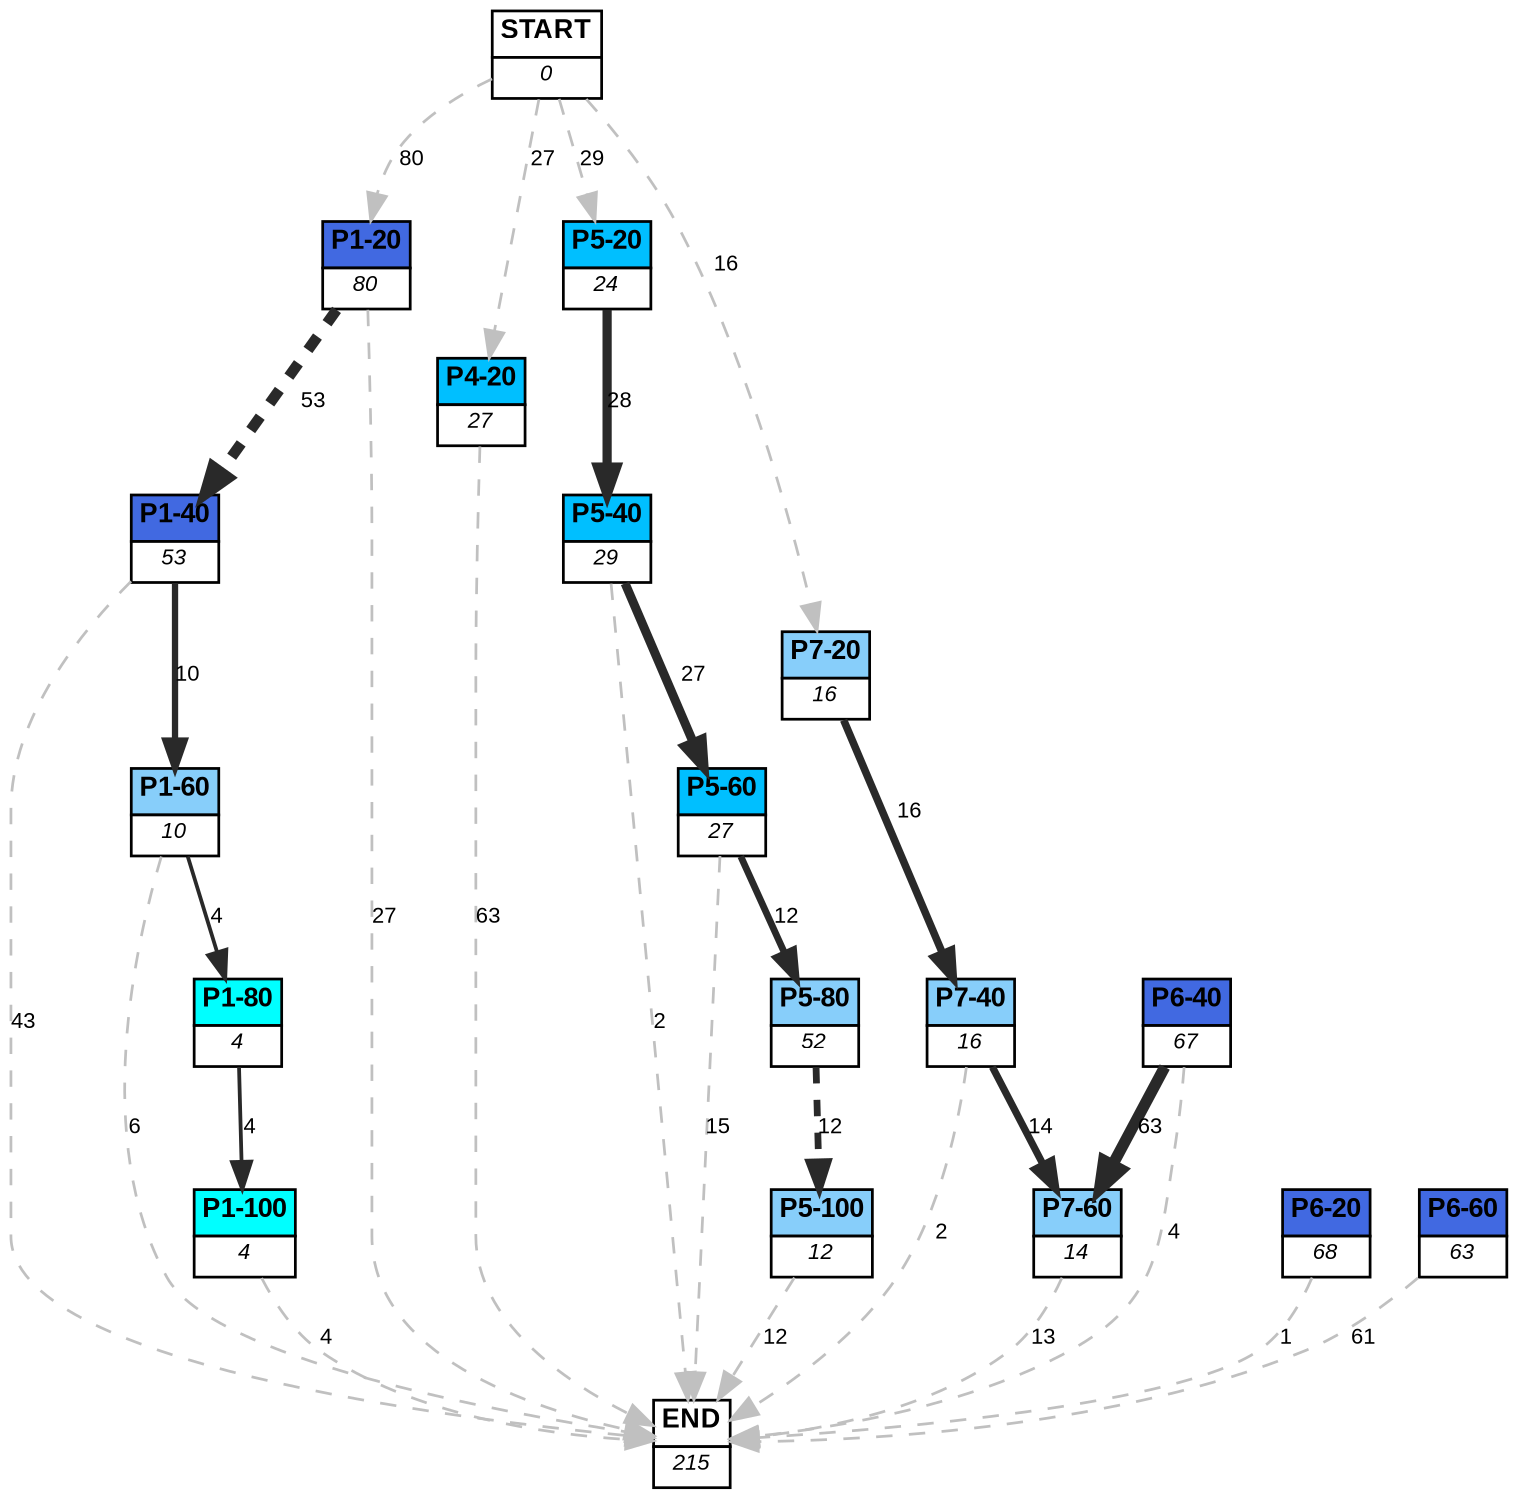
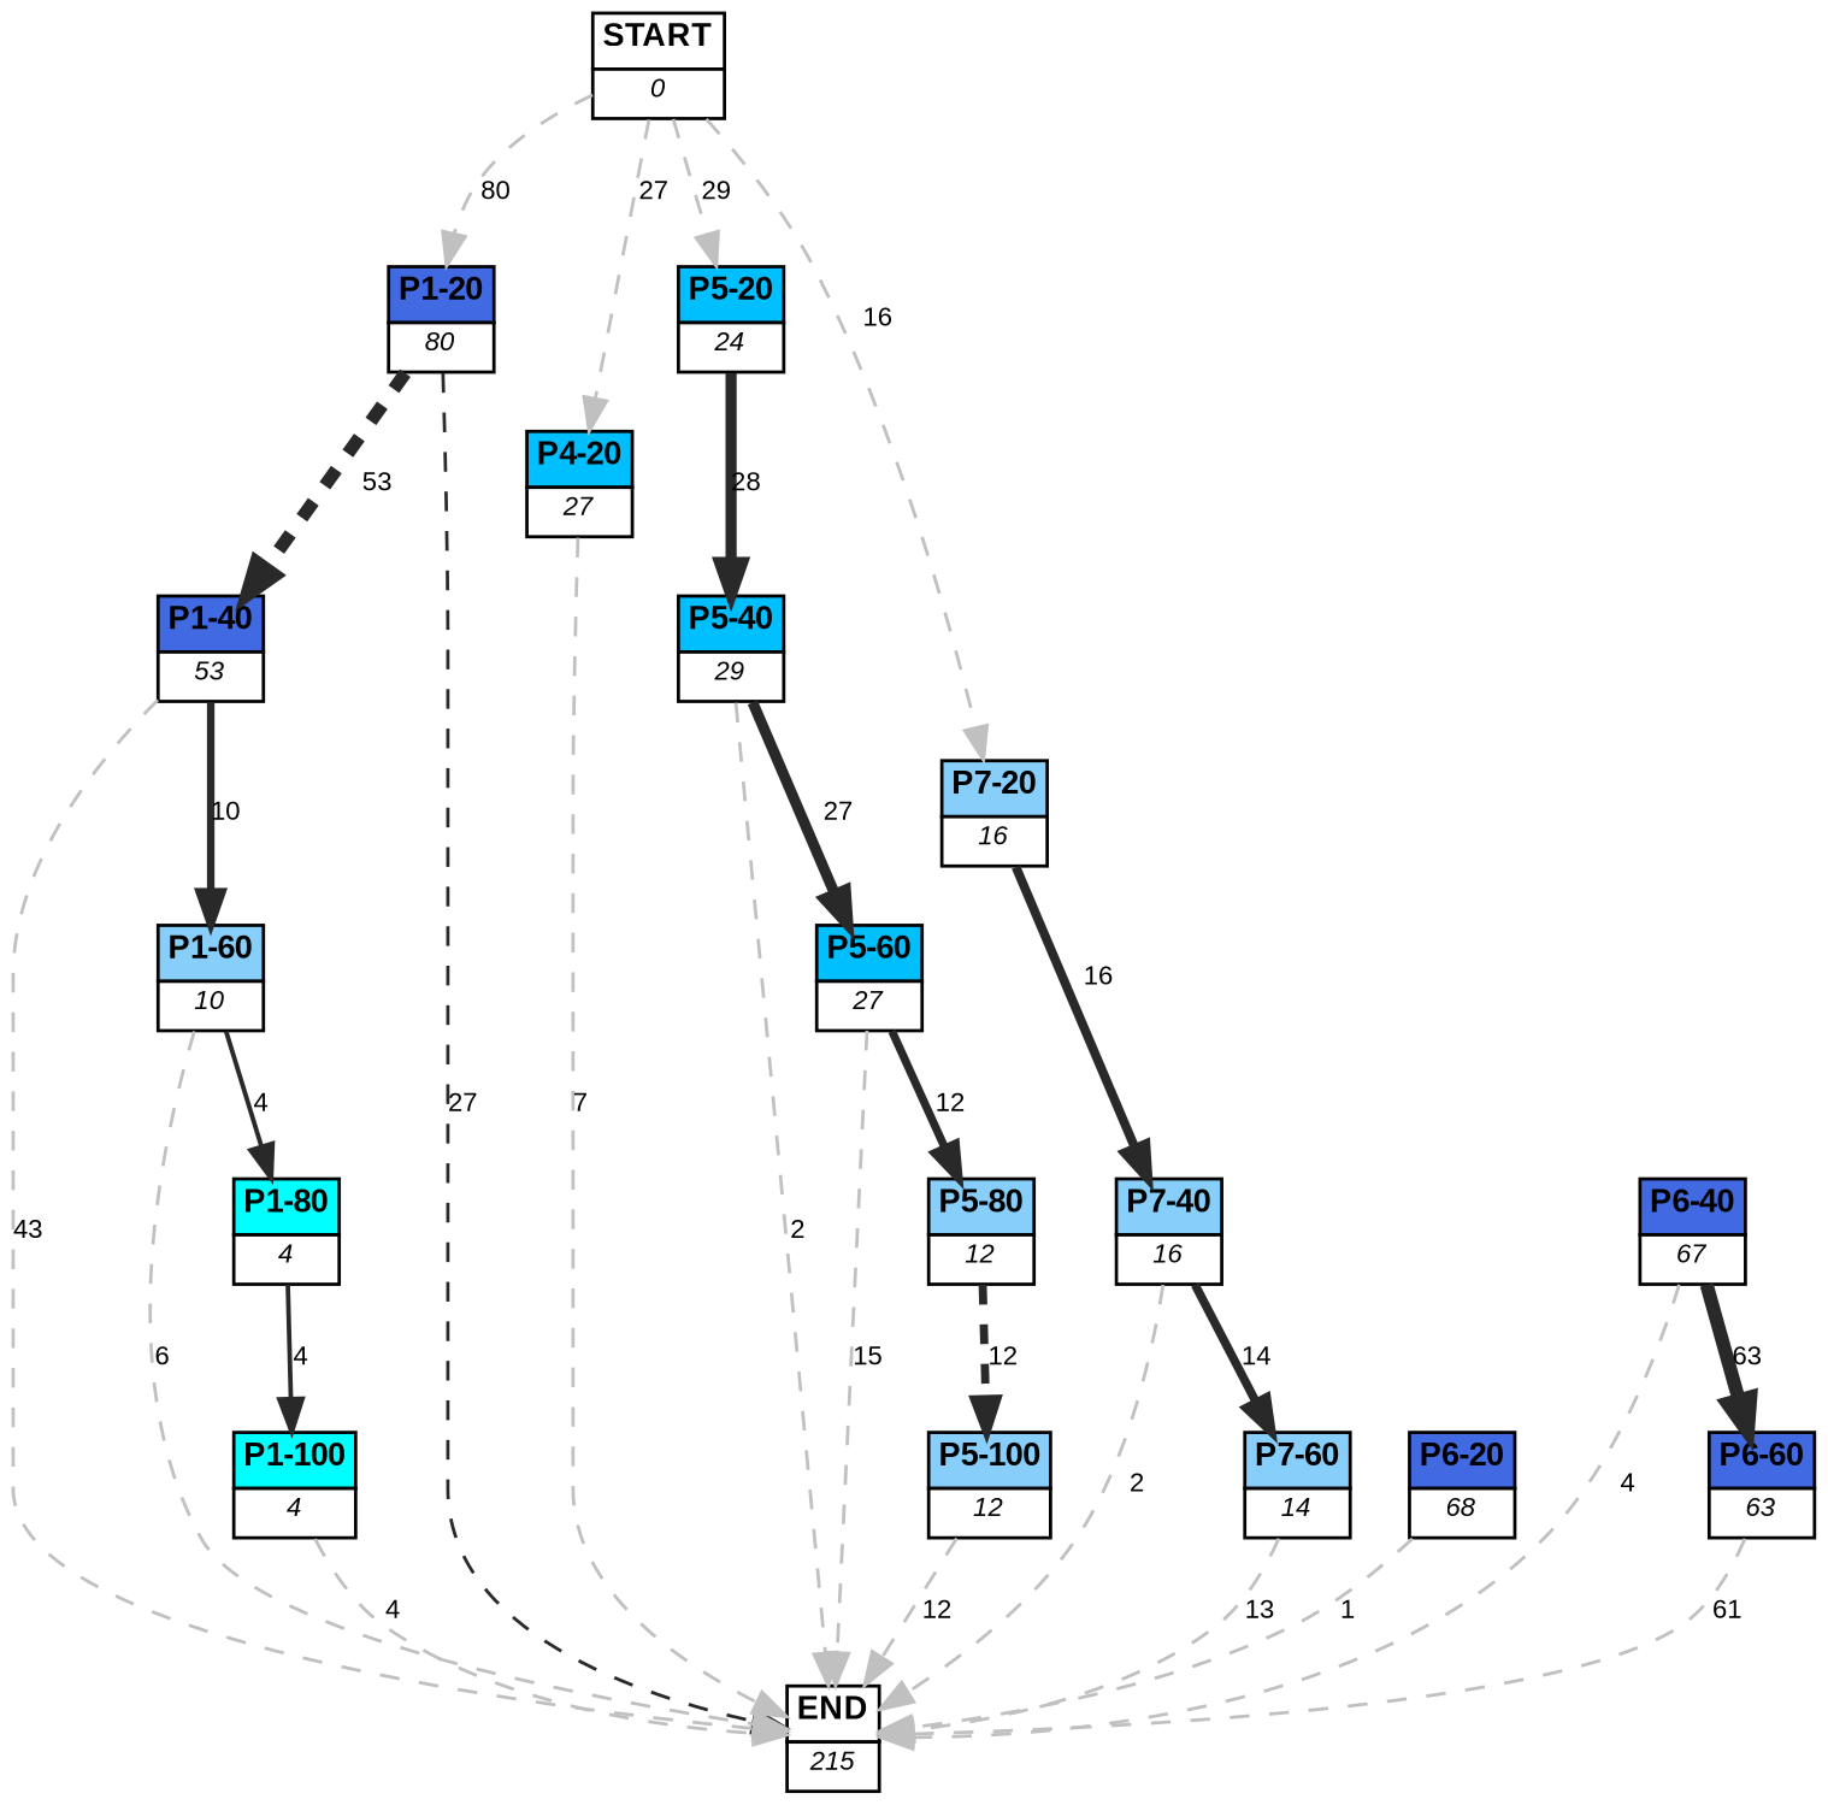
  digraph {
    node [shape=plain]
    edge [color=grey fontname=Arial fontsize=8 labelfloat=false style=dashed]
    n1 [label=<<table border="0" cellborder="1" cellspacing="0"><tr><td bgcolor="royalblue"><FONT face="Arial" POINT-SIZE="10"><b>P1-20</b></FONT></td></tr><tr><td bgcolor="white"><FONT face="Arial" POINT-SIZE="8"><i>80</i></FONT></td></tr></table>>]
    n2 [label=<<table border="0" cellborder="1" cellspacing="0"><tr><td bgcolor="royalblue"><FONT face="Arial" POINT-SIZE="10"><b>P1-40</b></FONT></td></tr><tr><td bgcolor="white"><FONT face="Arial" POINT-SIZE="8"><i>53</i></FONT></td></tr></table>>]
    n3 [label=<<table border="0" cellborder="1" cellspacing="0"><tr><td bgcolor="white"><FONT face="Arial" POINT-SIZE="10"><b>END</b></FONT></td></tr><tr><td bgcolor="white"><FONT face="Arial" POINT-SIZE="8"><i>215</i></FONT></td></tr></table>>]
    n4 [label=<<table border="0" cellborder="1" cellspacing="0"><tr><td bgcolor="lightskyblue"><FONT face="Arial" POINT-SIZE="10"><b>P1-60</b></FONT></td></tr><tr><td bgcolor="white"><FONT face="Arial" POINT-SIZE="8"><i>10</i></FONT></td></tr></table>>]
    n5 [label=<<table border="0" cellborder="1" cellspacing="0"><tr><td bgcolor="deepskyblue"><FONT face="Arial" POINT-SIZE="10"><b>P4-20</b></FONT></td></tr><tr><td bgcolor="white"><FONT face="Arial" POINT-SIZE="8"><i>27</i></FONT></td></tr></table>>]
    n6 [label=<<table border="0" cellborder="1" cellspacing="0"><tr><td bgcolor="aqua"><FONT face="Arial" POINT-SIZE="10"><b>P1-80</b></FONT></td></tr><tr><td bgcolor="white"><FONT face="Arial" POINT-SIZE="8"><i>4</i></FONT></td></tr></table>>]
    n7 [label=<<table border="0" cellborder="1" cellspacing="0"><tr><td bgcolor="deepskyblue"><FONT face="Arial" POINT-SIZE="10"><b>P5-20</b></FONT></td></tr><tr><td bgcolor="white"><FONT face="Arial" POINT-SIZE="8"><i>24</i></FONT></td></tr></table>>]
    n8 [label=<<table border="0" cellborder="1" cellspacing="0"><tr><td bgcolor="deepskyblue"><FONT face="Arial" POINT-SIZE="10"><b>P5-40</b></FONT></td></tr><tr><td bgcolor="white"><FONT face="Arial" POINT-SIZE="8"><i>29</i></FONT></td></tr></table>>]
    n9 [label=<<table border="0" cellborder="1" cellspacing="0"><tr><td bgcolor="deepskyblue"><FONT face="Arial" POINT-SIZE="10"><b>P5-60</b></FONT></td></tr><tr><td bgcolor="white"><FONT face="Arial" POINT-SIZE="8"><i>27</i></FONT></td></tr></table>>]
-   n10 [label=<<table border="0" cellborder="1" cellspacing="0"><tr><td bgcolor="lightskyblue"><FONT face="Arial" POINT-SIZE="10"><b>P5-80</b></FONT></td></tr><tr><td bgcolor="white"><FONT face="Arial" POINT-SIZE="8"><i>52</i></FONT></td></tr></table>>]
+   n10 [label=<<table border="0" cellborder="1" cellspacing="0"><tr><td bgcolor="lightskyblue"><FONT face="Arial" POINT-SIZE="10"><b>P5-80</b></FONT></td></tr><tr><td bgcolor="white"><FONT face="Arial" POINT-SIZE="8"><i>12</i></FONT></td></tr></table>>]
    n11 [label=<<table border="0" cellborder="1" cellspacing="0"><tr><td bgcolor="aqua"><FONT face="Arial" POINT-SIZE="10"><b>P1-100</b></FONT></td></tr><tr><td bgcolor="white"><FONT face="Arial" POINT-SIZE="8"><i>4</i></FONT></td></tr></table>>]
    n12 [label=<<table border="0" cellborder="1" cellspacing="0"><tr><td bgcolor="lightskyblue"><FONT face="Arial" POINT-SIZE="10"><b>P5-100</b></FONT></td></tr><tr><td bgcolor="white"><FONT face="Arial" POINT-SIZE="8"><i>12</i></FONT></td></tr></table>>]
    n13 [label=<<table border="0" cellborder="1" cellspacing="0"><tr><td bgcolor="royalblue"><FONT face="Arial" POINT-SIZE="10"><b>P6-20</b></FONT></td></tr><tr><td bgcolor="white"><FONT face="Arial" POINT-SIZE="8"><i>68</i></FONT></td></tr></table>>]
    n14 [label=<<table border="0" cellborder="1" cellspacing="0"><tr><td bgcolor="royalblue"><FONT face="Arial" POINT-SIZE="10"><b>P6-40</b></FONT></td></tr><tr><td bgcolor="white"><FONT face="Arial" POINT-SIZE="8"><i>67</i></FONT></td></tr></table>>]
    n15 [label=<<table border="0" cellborder="1" cellspacing="0"><tr><td bgcolor="royalblue"><FONT face="Arial" POINT-SIZE="10"><b>P6-60</b></FONT></td></tr><tr><td bgcolor="white"><FONT face="Arial" POINT-SIZE="8"><i>63</i></FONT></td></tr></table>>]
    n16 [label=<<table border="0" cellborder="1" cellspacing="0"><tr><td bgcolor="lightskyblue"><FONT face="Arial" POINT-SIZE="10"><b>P7-20</b></FONT></td></tr><tr><td bgcolor="white"><FONT face="Arial" POINT-SIZE="8"><i>16</i></FONT></td></tr></table>>]
    n17 [label=<<table border="0" cellborder="1" cellspacing="0"><tr><td bgcolor="lightskyblue"><FONT face="Arial" POINT-SIZE="10"><b>P7-40</b></FONT></td></tr><tr><td bgcolor="white"><FONT face="Arial" POINT-SIZE="8"><i>16</i></FONT></td></tr></table>>]
    n18 [label=<<table border="0" cellborder="1" cellspacing="0"><tr><td bgcolor="lightskyblue"><FONT face="Arial" POINT-SIZE="10"><b>P7-60</b></FONT></td></tr><tr><td bgcolor="white"><FONT face="Arial" POINT-SIZE="8"><i>14</i></FONT></td></tr></table>>]
    n19 [label=<<table border="0" cellborder="1" cellspacing="0"><tr><td bgcolor="white"><FONT face="Arial" POINT-SIZE="10"><b>START</b></FONT></td></tr><tr><td bgcolor="white"><FONT face="Arial" POINT-SIZE="8"><i>0</i></FONT></td></tr></table>>]
    n1 -> n2 [color=grey16 label=53 penwidth=3.970291913552122]
-   n1 -> n3 [label=27]
+   n1 -> n3 [color=grey16 label=27]
    n2 -> n3 [label=43]
    n2 -> n4 [color=grey16 label=10 penwidth=2.302585092994046 style=""]
    n4 -> n3 [label=6]
    n4 -> n6 [color=grey16 label=4 penwidth=1.3862943611198906 style=""]
-   n5 -> n3 [label=63]
+   n5 -> n3 [label=7]
    n6 -> n11 [color=grey16 label=4 penwidth=1.3862943611198906 style=""]
    n7 -> n8 [color=grey16 label=28 penwidth=3.367295829986474 style=""]
    n8 -> n3 [label=2]
    n8 -> n9 [color=grey16 label=27 penwidth=3.295836866004329 style=""]
    n9 -> n3 [label=15]
    n9 -> n10 [color=grey16 label=12 penwidth=2.4849066497880004 style=""]
    n10 -> n12 [color=grey16 label=12 penwidth=2.4849066497880004]
    n11 -> n3 [label=4]
    n12 -> n3 [label=12]
    n13 -> n3 [label=1]
    n14 -> n3 [label=4]
-   n14 -> n18 [color=grey16 label=63 penwidth=4.143134726391533 style=""]
+   n14 -> n15 [color=grey16 label=63 penwidth=4.143134726391533 style=""]
    n15 -> n3 [label=61]
    n16 -> n17 [color=grey16 label=16 penwidth=2.772588722239781 style=""]
    n17 -> n3 [label=2]
    n17 -> n18 [color=grey16 label=14 penwidth=2.6390573296152584 style=""]
    n18 -> n3 [label=13]
    n19 -> n1 [label=80]
    n19 -> n5 [label=27]
    n19 -> n7 [label=29]
    n19 -> n16 [label=16]
  }
